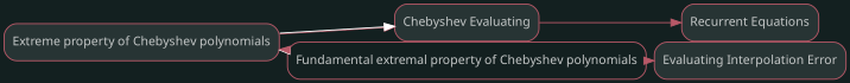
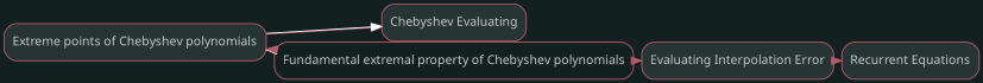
  digraph {
    bgcolor="#132020"
    nodesep=0
    rankdir=LR
    ranksep=0
    node [color="#b75867" fillcolor="#273434" fontcolor="#c4c7c7" fontname=sans fontsize="12px" labelfontname=sans shape=rectangle style="rounded,filled"]
    edge [color="#b75867"]
-   n1 [label="Extreme property of Chebyshev polynomials"]
+   n1 [label="Extreme points of Chebyshev polynomials"]
    n2 [label="Chebyshev Evaluating"]
    n3 [fillcolor="#FFFFFF" label="Fundamental extremal property of Chebyshev polynomials" style=rounded]
    n4 [label="Recurrent Equations"]
    n5 [label="Evaluating Interpolation Error"]
    subgraph sub_1 {
      n1
      n2
    }
    subgraph sub_2 {
      n1
      n3
    }
    subgraph sub_3 {
      n2
      n4
    }
    subgraph sub_4 {
      n1
      n2
    }
    subgraph sub_5 {
      n1
      n3
      n5
    }
    subgraph sub_6 {
    }
    n1 -> n2
    n1 -> n3 [color="#FFFFFF" dir=back]
    n2 -> n1 [color="#FFFFFF" dir=back]
-   n2 -> n4
+   n5 -> n4
    n3 -> n1
    n3 -> n5
  }
